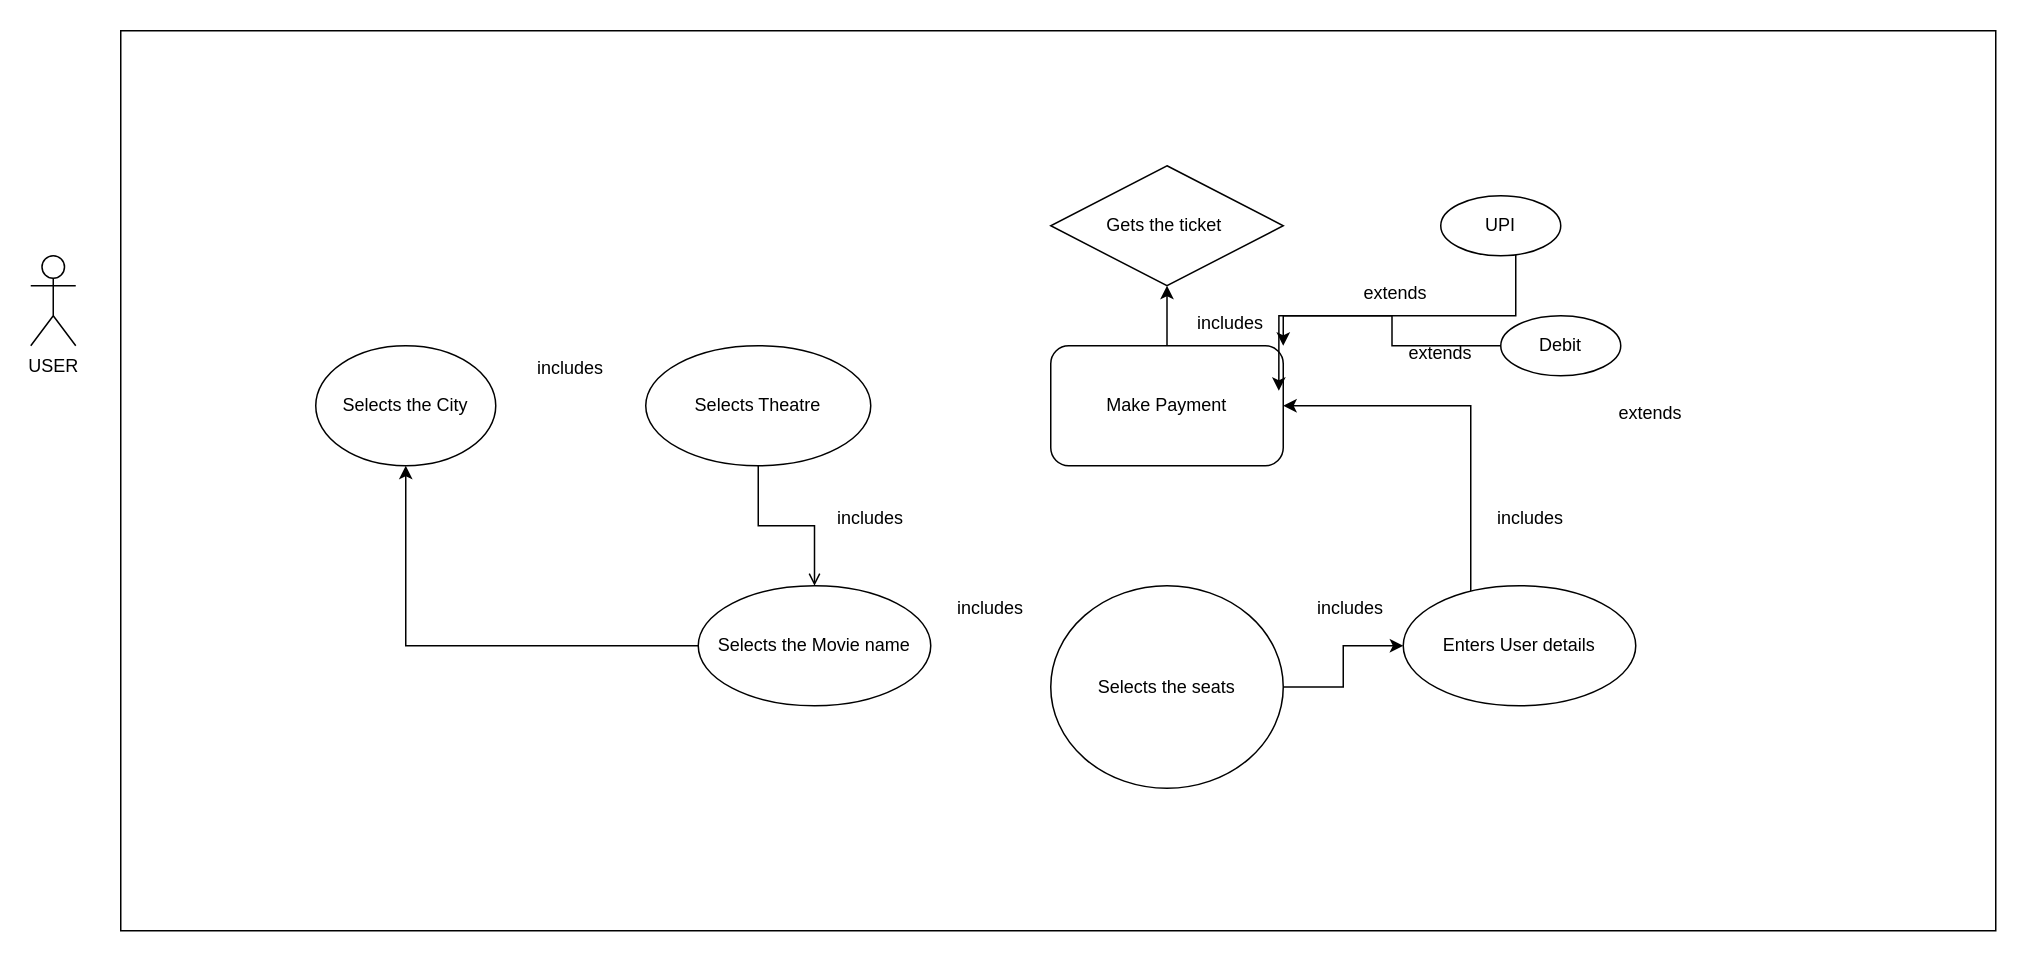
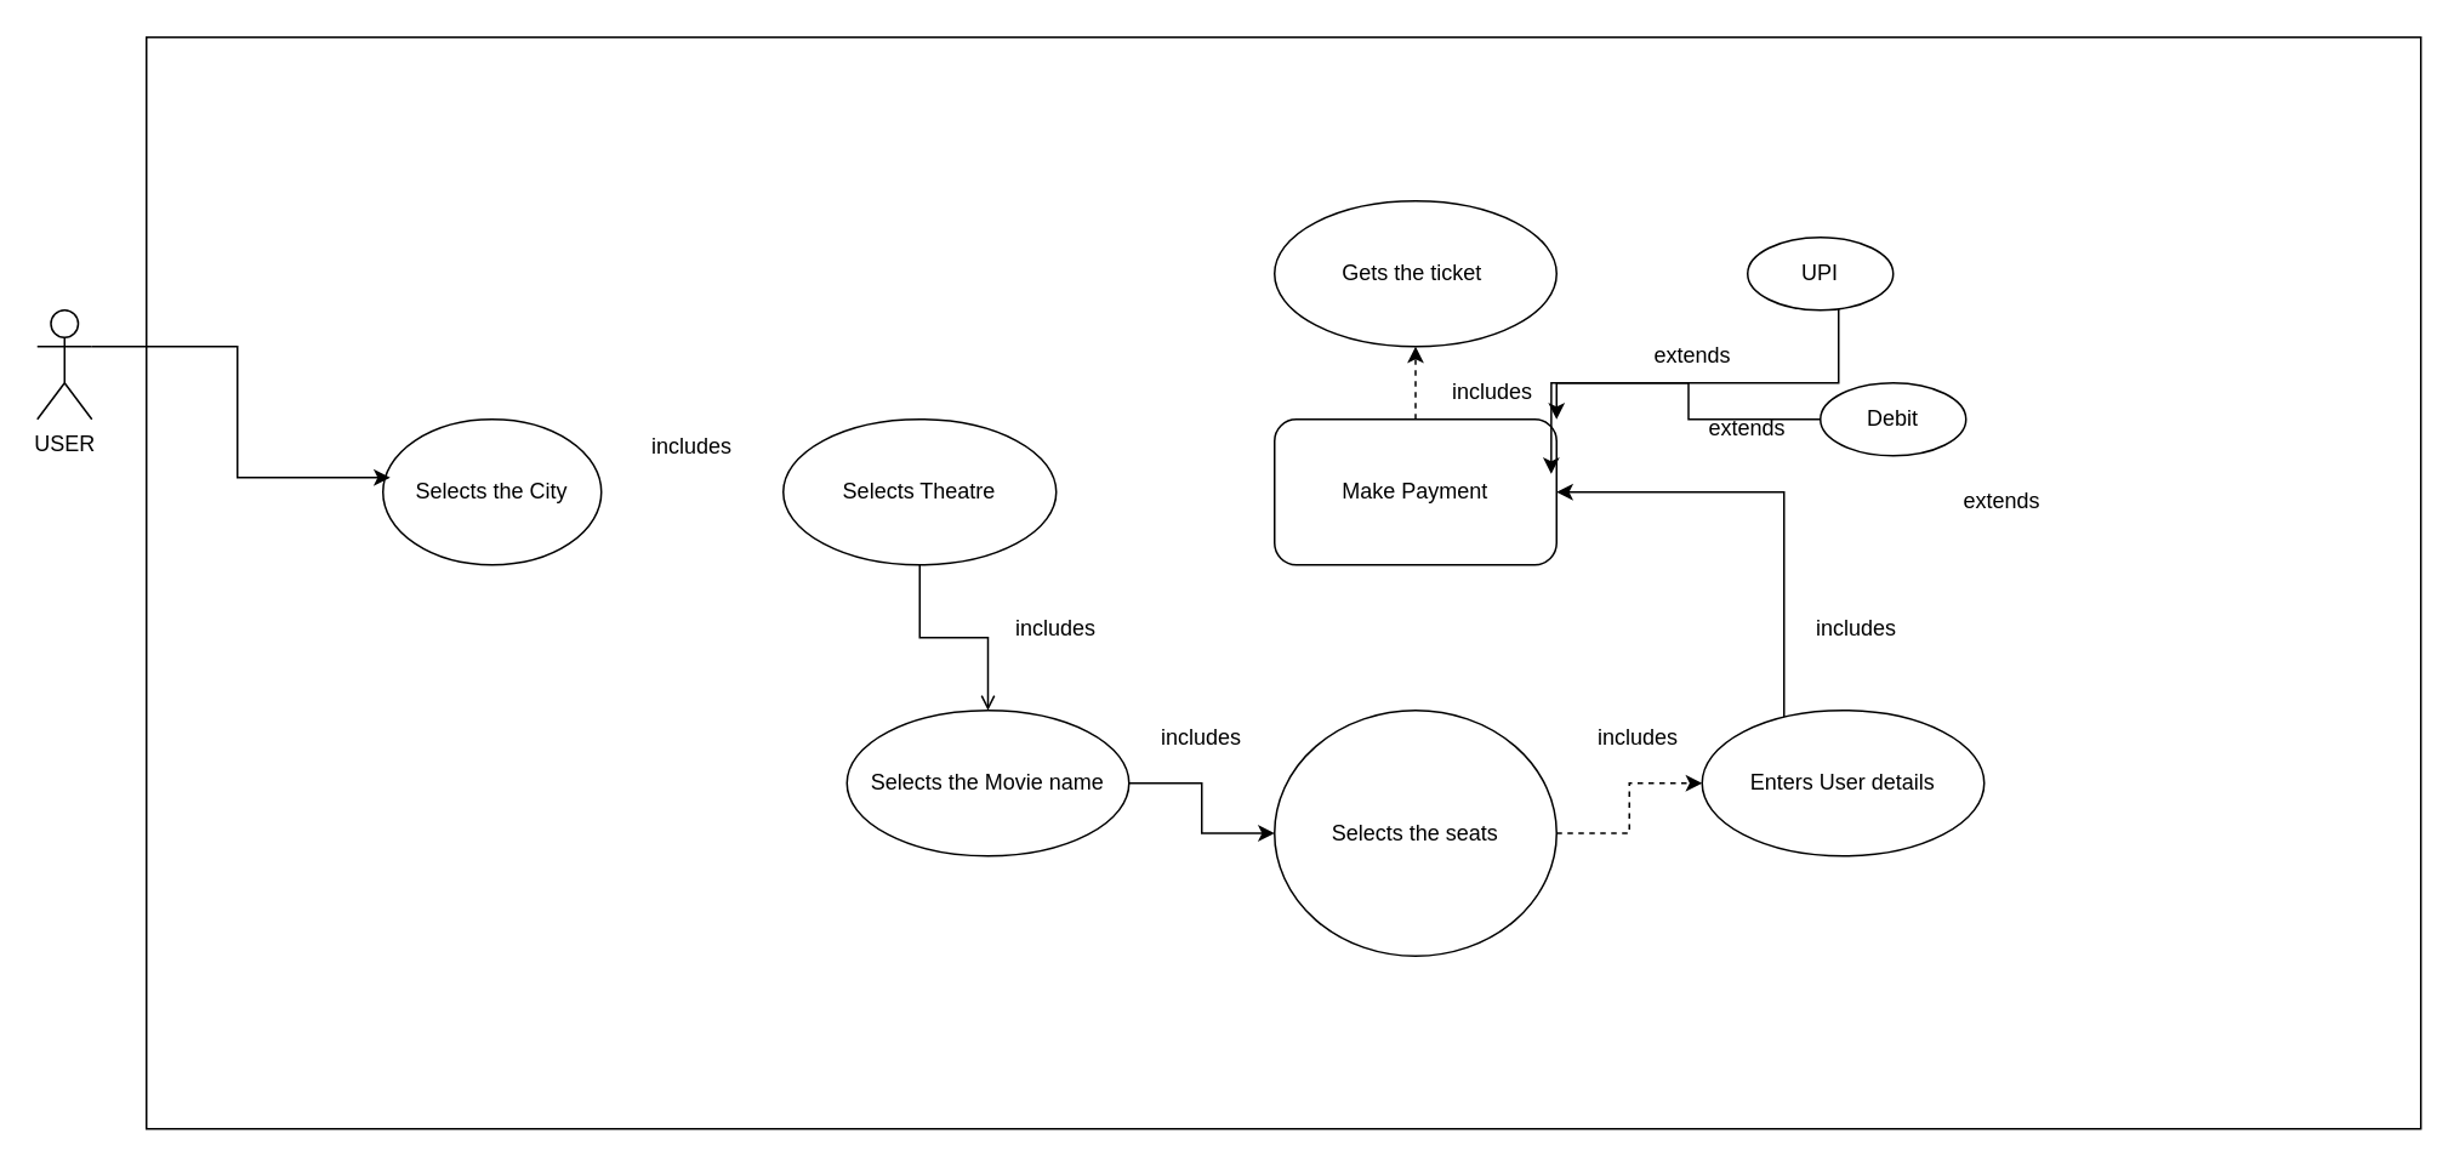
  <mxCell id="0" style=";html=1;" />
  <mxCell id="1" style=";html=1;" parent="0" />
  <mxCell id="2" value="" style="rounded=0;whiteSpace=wrap;html=1;" vertex="1" parent="1"><mxGeometry x="80" y="20" width="1250" height="600" as="geometry" /></mxCell>
  <mxCell id="3" value="Selects the City" style="ellipse;whiteSpace=wrap;html=1;" vertex="1" parent="1"><mxGeometry x="210" y="230" width="120" height="80" as="geometry" /></mxCell>
+ <mxCell id="4" style="edgeStyle=orthogonalEdgeStyle;rounded=0;orthogonalLoop=1;jettySize=auto;html=1;exitX=1;exitY=0.333;exitDx=0;exitDy=0;exitPerimeter=0;entryX=0.033;entryY=0.4;entryDx=0;entryDy=0;entryPerimeter=0;" edge="1" parent="1" source="5" target="3"><mxGeometry relative="1" as="geometry" /></mxCell>
  <mxCell id="5" value="USER" style="shape=umlActor;verticalLabelPosition=bottom;verticalAlign=top;html=1;outlineConnect=0;" vertex="1" parent="1"><mxGeometry x="20" y="170" width="30" height="60" as="geometry" /></mxCell>
  <mxCell id="6" value="" style="edgeStyle=orthogonalEdgeStyle;rounded=0;orthogonalLoop=1;jettySize=auto;html=1;endArrow=open;" edge="1" parent="1" source="7" target="9"><mxGeometry relative="1" as="geometry" /></mxCell>
  <mxCell id="7" value="Selects Theatre" style="ellipse;whiteSpace=wrap;html=1;" vertex="1" parent="1"><mxGeometry x="430" y="230" width="150" height="80" as="geometry" /></mxCell>
- <mxCell id="8" value="" style="edgeStyle=orthogonalEdgeStyle;rounded=0;orthogonalLoop=1;jettySize=auto;html=1;" edge="1" parent="1" source="9" target="3"><mxGeometry relative="1" as="geometry" /></mxCell>
+ <mxCell id="8" value="" style="edgeStyle=orthogonalEdgeStyle;rounded=0;orthogonalLoop=1;jettySize=auto;html=1;" edge="1" parent="1" source="9" target="11"><mxGeometry relative="1" as="geometry" /></mxCell>
  <mxCell id="9" value="Selects the Movie name" style="ellipse;whiteSpace=wrap;html=1;" vertex="1" parent="1"><mxGeometry x="465" y="390" width="155" height="80" as="geometry" /></mxCell>
- <mxCell id="10" value="" style="edgeStyle=orthogonalEdgeStyle;rounded=0;orthogonalLoop=1;jettySize=auto;html=1;" edge="1" parent="1" source="11" target="13"><mxGeometry relative="1" as="geometry" /></mxCell>
+ <mxCell id="10" value="" style="edgeStyle=orthogonalEdgeStyle;rounded=0;orthogonalLoop=1;jettySize=auto;html=1;dashed=1;" edge="1" parent="1" source="11" target="13"><mxGeometry relative="1" as="geometry" /></mxCell>
  <mxCell id="11" value="Selects the seats" style="ellipse;whiteSpace=wrap;html=1;" vertex="1" parent="1"><mxGeometry x="700" y="390" width="155" height="135" as="geometry" /></mxCell>
  <mxCell id="12" style="edgeStyle=orthogonalEdgeStyle;rounded=0;orthogonalLoop=1;jettySize=auto;html=1;" edge="1" parent="1" source="13" target="15"><mxGeometry relative="1" as="geometry"><Array as="points"><mxPoint x="980" y="270" /></Array></mxGeometry></mxCell>
  <mxCell id="13" value="Enters User details" style="ellipse;whiteSpace=wrap;html=1;" vertex="1" parent="1"><mxGeometry x="935" y="390" width="155" height="80" as="geometry" /></mxCell>
- <mxCell id="14" value="" style="edgeStyle=orthogonalEdgeStyle;rounded=0;orthogonalLoop=1;jettySize=auto;html=1;" edge="1" parent="1" source="15" target="16"><mxGeometry relative="1" as="geometry" /></mxCell>
+ <mxCell id="14" value="" style="edgeStyle=orthogonalEdgeStyle;rounded=0;orthogonalLoop=1;jettySize=auto;html=1;dashed=1;" edge="1" parent="1" source="15" target="16"><mxGeometry relative="1" as="geometry" /></mxCell>
  <mxCell id="15" value="Make Payment" style="whiteSpace=wrap;html=1;rounded=1;" vertex="1" parent="1"><mxGeometry x="700" y="230" width="155" height="80" as="geometry" /></mxCell>
- <mxCell id="16" value="Gets the ticket&amp;nbsp;" style="rhombus;whiteSpace=wrap;html=1;" vertex="1" parent="1"><mxGeometry x="700" y="110" width="155" height="80" as="geometry" /></mxCell>
+ <mxCell id="16" value="Gets the ticket&amp;nbsp;" style="ellipse;whiteSpace=wrap;html=1;" vertex="1" parent="1"><mxGeometry x="700" y="110" width="155" height="80" as="geometry" /></mxCell>
  <mxCell id="17" value="includes" style="text;html=1;strokeColor=none;fillColor=none;align=center;verticalAlign=middle;whiteSpace=wrap;rounded=0;" vertex="1" parent="1"><mxGeometry x="350" y="230" width="60" height="30" as="geometry" /></mxCell>
  <mxCell id="18" value="includes" style="text;html=1;strokeColor=none;fillColor=none;align=center;verticalAlign=middle;whiteSpace=wrap;rounded=0;" vertex="1" parent="1"><mxGeometry x="550" y="330" width="60" height="30" as="geometry" /></mxCell>
  <mxCell id="19" value="includes" style="text;html=1;strokeColor=none;fillColor=none;align=center;verticalAlign=middle;whiteSpace=wrap;rounded=0;" vertex="1" parent="1"><mxGeometry x="630" y="390" width="60" height="30" as="geometry" /></mxCell>
  <mxCell id="20" value="includes" style="text;html=1;strokeColor=none;fillColor=none;align=center;verticalAlign=middle;whiteSpace=wrap;rounded=0;" vertex="1" parent="1"><mxGeometry x="870" y="390" width="60" height="30" as="geometry" /></mxCell>
  <mxCell id="21" value="includes" style="text;html=1;strokeColor=none;fillColor=none;align=center;verticalAlign=middle;whiteSpace=wrap;rounded=0;" vertex="1" parent="1"><mxGeometry x="990" y="330" width="60" height="30" as="geometry" /></mxCell>
  <mxCell id="22" value="includes" style="text;html=1;strokeColor=none;fillColor=none;align=center;verticalAlign=middle;whiteSpace=wrap;rounded=0;" vertex="1" parent="1"><mxGeometry x="790" y="200" width="60" height="30" as="geometry" /></mxCell>
  <mxCell id="23" style="edgeStyle=orthogonalEdgeStyle;rounded=0;orthogonalLoop=1;jettySize=auto;html=1;entryX=0.981;entryY=0.375;entryDx=0;entryDy=0;entryPerimeter=0;" edge="1" parent="1" source="24" target="15"><mxGeometry relative="1" as="geometry"><Array as="points"><mxPoint x="1010" y="210" /><mxPoint x="852" y="210" /></Array></mxGeometry></mxCell>
  <mxCell id="24" value="UPI" style="ellipse;whiteSpace=wrap;html=1;" vertex="1" parent="1"><mxGeometry x="960" y="130" width="80" height="40" as="geometry" /></mxCell>
  <mxCell id="25" style="edgeStyle=orthogonalEdgeStyle;rounded=0;orthogonalLoop=1;jettySize=auto;html=1;exitX=0;exitY=0.5;exitDx=0;exitDy=0;entryX=1;entryY=0;entryDx=0;entryDy=0;" edge="1" parent="1" source="26" target="15"><mxGeometry relative="1" as="geometry" /></mxCell>
  <mxCell id="26" value="Debit" style="ellipse;whiteSpace=wrap;html=1;" vertex="1" parent="1"><mxGeometry x="1000" y="210" width="80" height="40" as="geometry" /></mxCell>
  <mxCell id="27" value="extends" style="text;html=1;strokeColor=none;fillColor=none;align=center;verticalAlign=middle;whiteSpace=wrap;rounded=0;" vertex="1" parent="1"><mxGeometry x="900" y="180" width="60" height="30" as="geometry" /></mxCell>
  <mxCell id="28" value="extends" style="text;html=1;strokeColor=none;fillColor=none;align=center;verticalAlign=middle;whiteSpace=wrap;rounded=0;" vertex="1" parent="1"><mxGeometry x="930" y="220" width="60" height="30" as="geometry" /></mxCell>
  <mxCell id="29" value="extends" style="text;html=1;strokeColor=none;fillColor=none;align=center;verticalAlign=middle;whiteSpace=wrap;rounded=0;" vertex="1" parent="1"><mxGeometry x="1070" y="260" width="60" height="30" as="geometry" /></mxCell>
